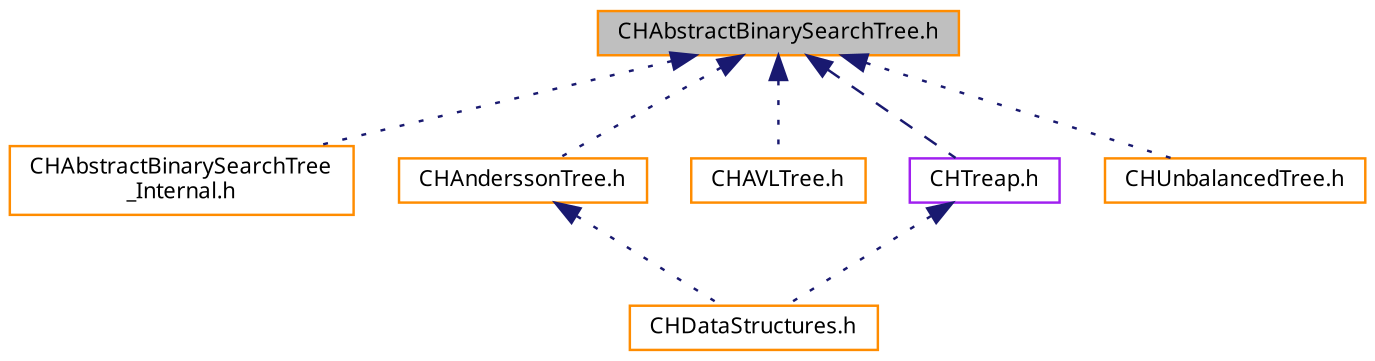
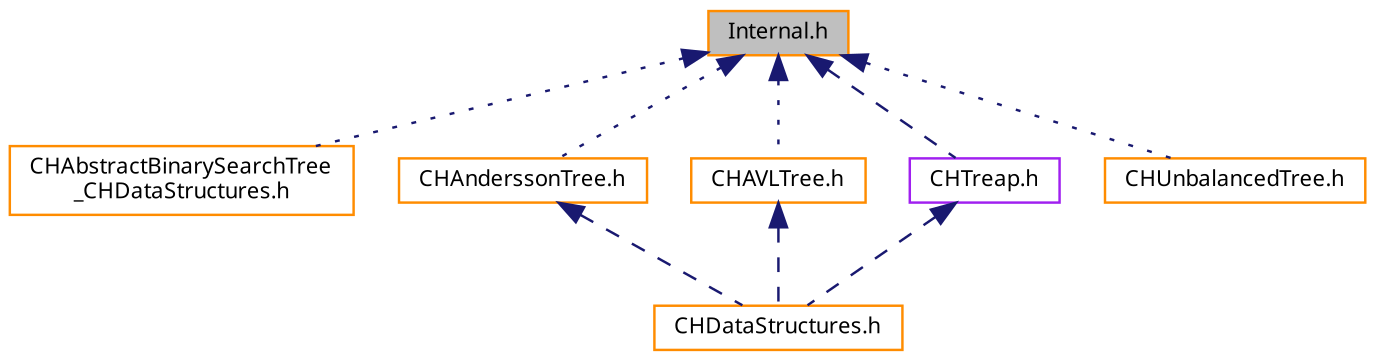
  digraph {
    node [color=darkorange fontname=LucidaGrande fontsize=9 shape=record]
    edge [color=midnightblue dir=back fontname=LucidaGrande fontsize=9 labelfontname=LucidaGrande labelfontsize=9 style=dotted]
-   n1 [fillcolor=grey75 fontcolor=black height=0.2 label="CHAbstractBinarySearchTree.h" style=filled width=0.4]
-   n2 [height=0.2 label="CHAbstractBinarySearchTree\l_Internal.h" width=0.4]
+   n1 [fillcolor=grey75 fontcolor=black height=0.2 label="Internal.h" style=filled width=0.4]
+   n2 [height=0.2 label="CHAbstractBinarySearchTree\l_CHDataStructures.h" width=0.4]
    n3 [height=0.2 label="CHAnderssonTree.h" width=0.4]
    n4 [height=0.2 label="CHAVLTree.h" width=0.4]
    n5 [color=purple height=0.2 label="CHTreap.h" width=0.4]
    n6 [height=0.2 label="CHUnbalancedTree.h" width=0.4]
    n7 [height=0.2 label="CHDataStructures.h" width=0.4]
    n1 -> n2
    n1 -> n3
    n1 -> n4
    n1 -> n5 [style=dashed]
    n1 -> n6
-   n3 -> n7
-   n5 -> n7
+   n3 -> n7 [style=dashed]
+   n4 -> n7 [style=dashed]
+   n5 -> n7 [style=dashed]
  }
